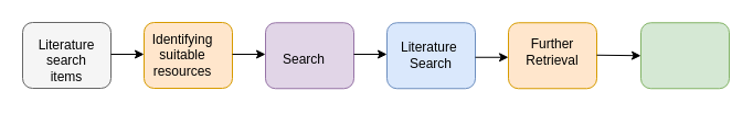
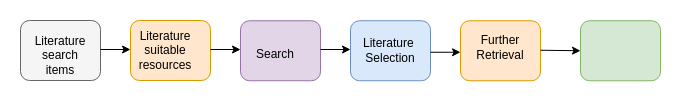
  <mxCell id="0" />
  <mxCell id="1" parent="0" />
  <mxCell id="2" value="" style="rounded=1;whiteSpace=wrap;html=1;fillColor=#f5f5f5;strokeColor=#666666;fontColor=#333333;" vertex="1" parent="1"><mxGeometry x="20" y="20" width="80" height="60" as="geometry" /></mxCell>
  <mxCell id="3" value="Literature search items" style="text;html=1;strokeColor=none;fillColor=none;align=center;verticalAlign=middle;whiteSpace=wrap;rounded=0;" vertex="1" parent="1"><mxGeometry x="25" y="31.5" width="70" height="47.5" as="geometry" /></mxCell>
  <mxCell id="4" value="" style="rounded=1;whiteSpace=wrap;html=1;fillColor=#ffe6cc;strokeColor=#d79b00;" vertex="1" parent="1"><mxGeometry x="130" y="20" width="80" height="60" as="geometry" /></mxCell>
  <mxCell id="5" value="" style="rounded=1;whiteSpace=wrap;html=1;fillColor=#e1d5e7;strokeColor=#9673a6;" vertex="1" parent="1"><mxGeometry x="240" y="20.25" width="80" height="60" as="geometry" /></mxCell>
  <mxCell id="6" value="" style="rounded=1;whiteSpace=wrap;html=1;fillColor=#dae8fc;strokeColor=#6c8ebf;" vertex="1" parent="1"><mxGeometry x="350" y="20.25" width="80" height="60" as="geometry" /></mxCell>
  <mxCell id="7" value="" style="rounded=1;whiteSpace=wrap;html=1;fillColor=#ffe6cc;strokeColor=#d79b00;" vertex="1" parent="1"><mxGeometry x="460" y="20.25" width="80" height="60" as="geometry" /></mxCell>
  <mxCell id="8" value="" style="rounded=1;whiteSpace=wrap;html=1;fillColor=#d5e8d4;strokeColor=#82b366;" vertex="1" parent="1"><mxGeometry x="580" y="20.25" width="80" height="60" as="geometry" /></mxCell>
- <mxCell id="9" value="Identifying suitable resources" style="text;html=1;strokeColor=none;fillColor=none;align=center;verticalAlign=middle;whiteSpace=wrap;rounded=0;" vertex="1" parent="1"><mxGeometry x="135" y="35.25" width="60" height="30" as="geometry" /></mxCell>
+ <mxCell id="9" value="Literature suitable resources" style="text;html=1;strokeColor=none;fillColor=none;align=center;verticalAlign=middle;whiteSpace=wrap;rounded=0;" vertex="1" parent="1"><mxGeometry x="135" y="35.25" width="60" height="30" as="geometry" /></mxCell>
  <mxCell id="10" value="Search" style="text;html=1;strokeColor=none;fillColor=none;align=center;verticalAlign=middle;whiteSpace=wrap;rounded=0;" vertex="1" parent="1"><mxGeometry x="245" y="39.25" width="60" height="30" as="geometry" /></mxCell>
- <mxCell id="11" value="Literature&amp;nbsp;&lt;br&gt;Search" style="text;html=1;strokeColor=none;fillColor=none;align=center;verticalAlign=middle;whiteSpace=wrap;rounded=0;" vertex="1" parent="1"><mxGeometry x="360" y="35.25" width="60" height="30" as="geometry" /></mxCell>
+ <mxCell id="11" value="Literature&amp;nbsp;&lt;br&gt;Selection" style="text;html=1;strokeColor=none;fillColor=none;align=center;verticalAlign=middle;whiteSpace=wrap;rounded=0;" vertex="1" parent="1"><mxGeometry x="360" y="35.25" width="60" height="30" as="geometry" /></mxCell>
  <mxCell id="12" value="Further Retrieval" style="text;html=1;strokeColor=none;fillColor=none;align=center;verticalAlign=middle;whiteSpace=wrap;rounded=0;" vertex="1" parent="1"><mxGeometry x="470" y="31.5" width="60" height="30" as="geometry" /></mxCell>
  <mxCell id="13" value="" style="endArrow=classic;html=1;rounded=0;" edge="1" parent="1"><mxGeometry width="50" height="50" relative="1" as="geometry"><mxPoint x="100" y="49" as="sourcePoint" /><mxPoint x="130" y="49" as="targetPoint" /></mxGeometry></mxCell>
  <mxCell id="14" value="" style="endArrow=classic;html=1;rounded=0;" edge="1" parent="1"><mxGeometry width="50" height="50" relative="1" as="geometry"><mxPoint x="210" y="49" as="sourcePoint" /><mxPoint x="240" y="49" as="targetPoint" /></mxGeometry></mxCell>
  <mxCell id="15" value="" style="endArrow=classic;html=1;rounded=0;" edge="1" parent="1"><mxGeometry width="50" height="50" relative="1" as="geometry"><mxPoint x="320" y="49" as="sourcePoint" /><mxPoint x="350" y="49" as="targetPoint" /></mxGeometry></mxCell>
  <mxCell id="16" value="" style="endArrow=classic;html=1;rounded=0;" edge="1" parent="1"><mxGeometry width="50" height="50" relative="1" as="geometry"><mxPoint x="430" y="51.75" as="sourcePoint" /><mxPoint x="460" y="51.75" as="targetPoint" /></mxGeometry></mxCell>
  <mxCell id="17" value="" style="endArrow=classic;html=1;rounded=0;entryX=0;entryY=0.5;entryDx=0;entryDy=0;" edge="1" parent="1" target="8"><mxGeometry width="50" height="50" relative="1" as="geometry"><mxPoint x="540" y="49.75" as="sourcePoint" /><mxPoint x="570" y="49.75" as="targetPoint" /></mxGeometry></mxCell>
